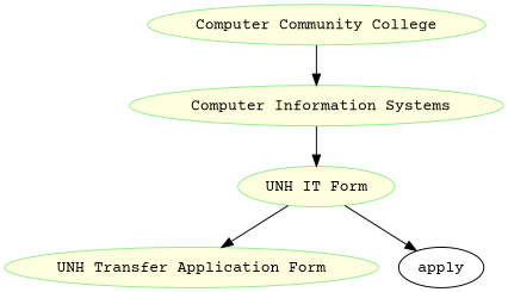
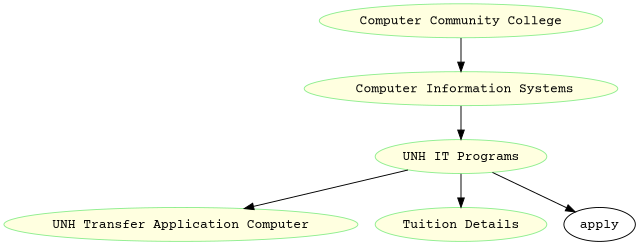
  digraph {
    fontname="Courier Prime"
    node [color=lightgreen fillcolor=lightyellow fontname="Courier Prime" style=filled]
    edge [fontname="Courier Prime"]
    n1 [label="Computer Community College"]
    n2 [label=" Computer Information Systems"]
-   n3 [label="UNH IT Form"]
-   n4 [label="UNH Transfer Application Form"]
+   n3 [label="UNH IT Programs"]
+   n4 [label="UNH Transfer Application Computer"]
+   n5 [label="Tuition Details"]
    apply [color="" fillcolor="" style=""]
    n1 -> n2
    n2 -> n3
    n3 -> n4
+   n3 -> n5
    n3 -> apply
  }
